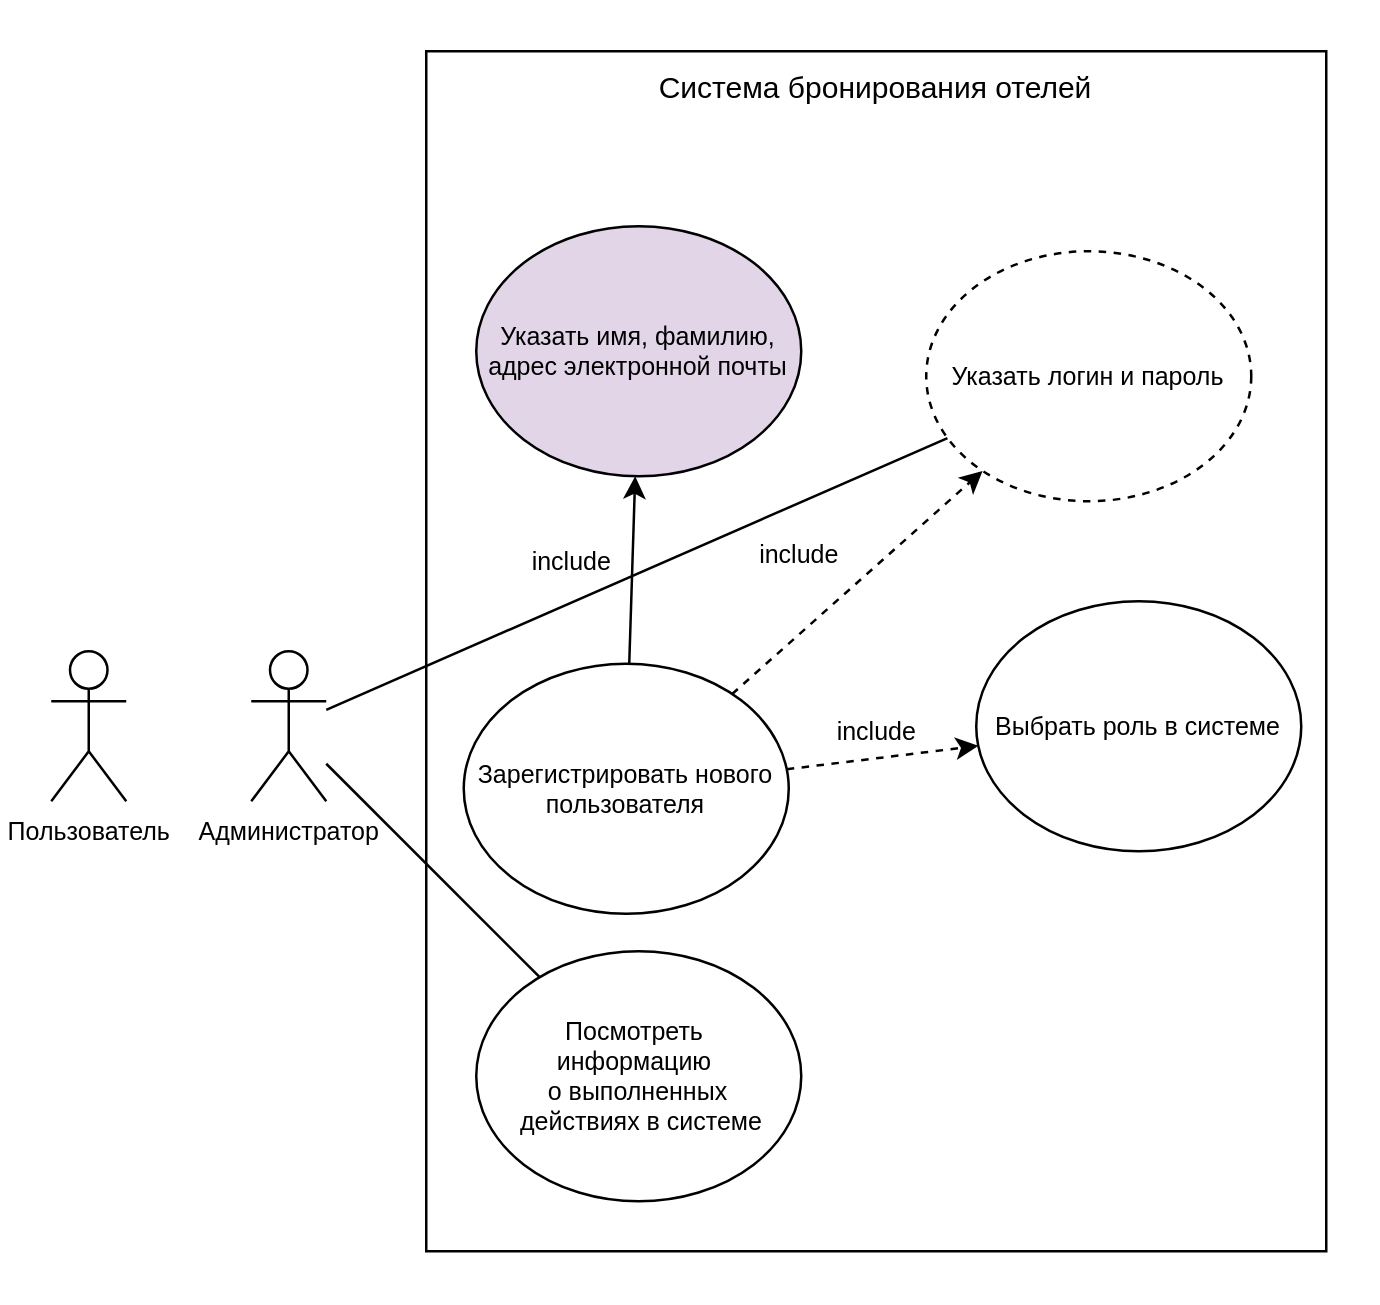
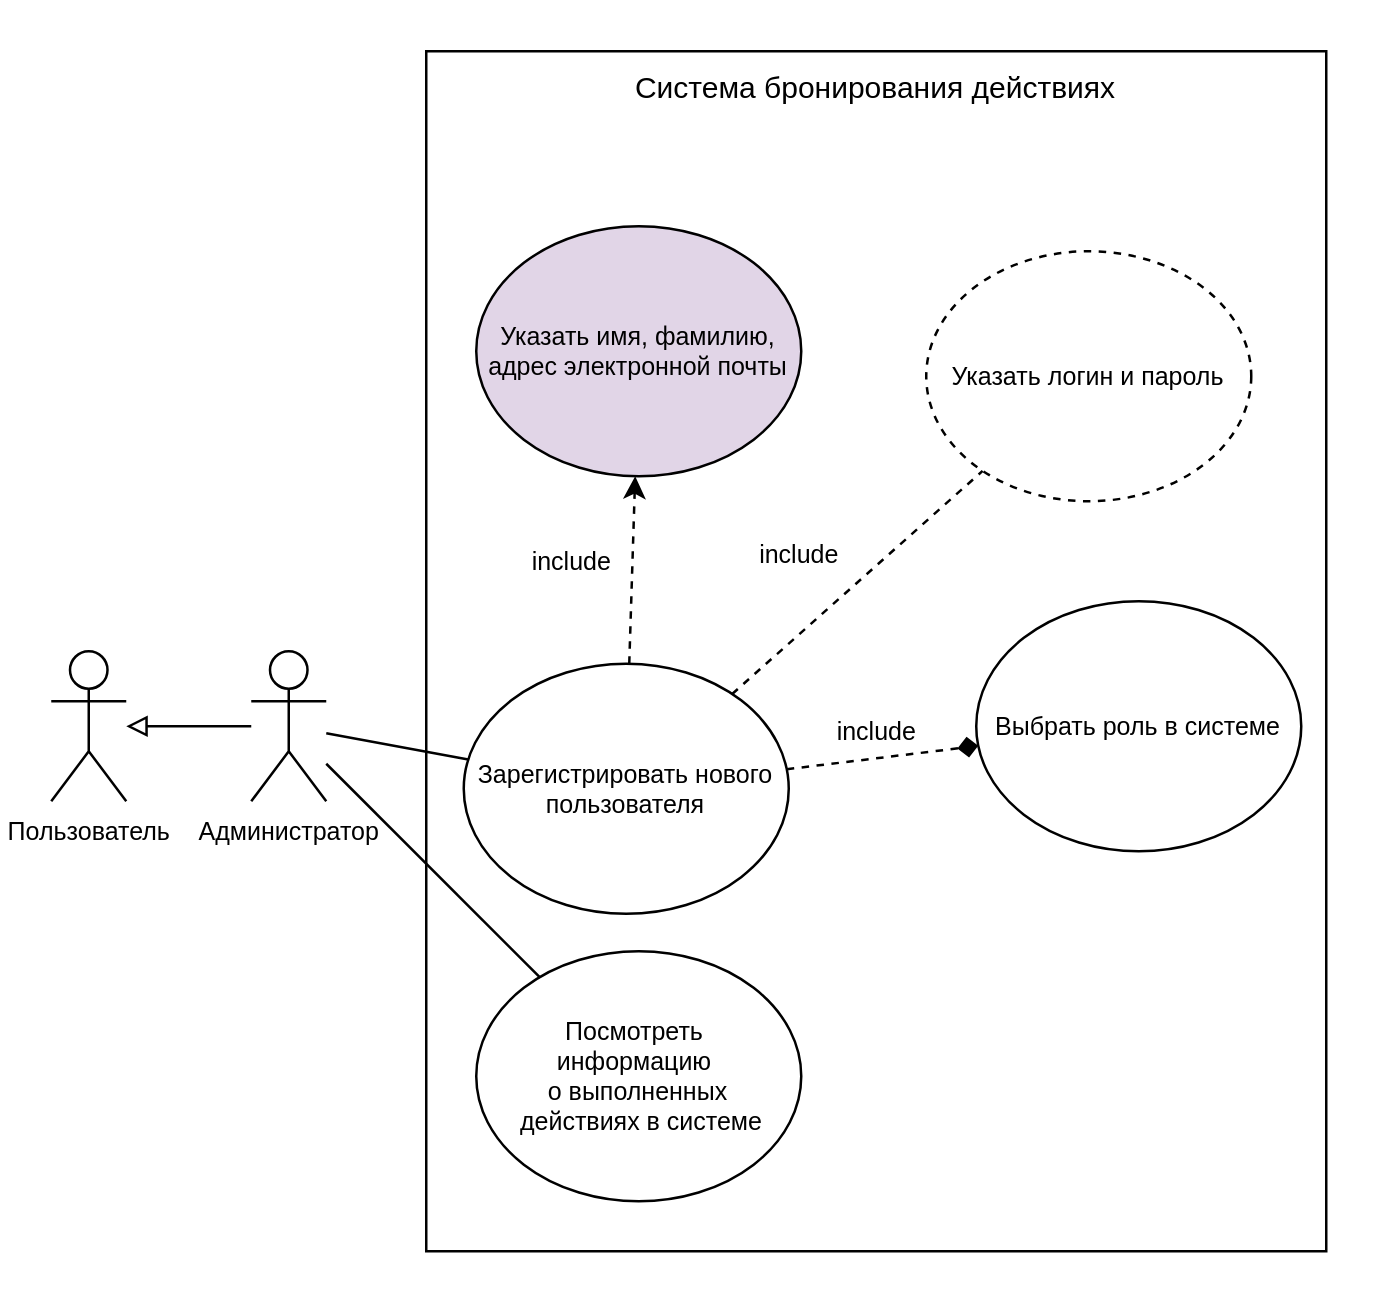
  <mxCell id="0" />
  <mxCell id="1" parent="0" />
  <mxCell id="2" value="" style="rounded=0;whiteSpace=wrap;html=1;" parent="1" vertex="1"><mxGeometry x="170" y="20" width="360" height="480" as="geometry" /></mxCell>
  <mxCell id="3" value="Администратор" style="shape=umlActor;verticalLabelPosition=bottom;verticalAlign=top;html=1;outlineConnect=0;fontSize=10;" parent="1" vertex="1"><mxGeometry x="100" y="260" width="30" height="60" as="geometry" /></mxCell>
  <mxCell id="4" value="Зарегистрировать нового пользователя" style="ellipse;whiteSpace=wrap;html=1;fontSize=10;" parent="1" vertex="1"><mxGeometry x="185" y="265" width="130" height="100" as="geometry" /></mxCell>
- <mxCell id="5" value="" style="endArrow=none;html=1;rounded=0;fontSize=10;" parent="1" source="3" target="12" edge="1"><mxGeometry width="50" height="50" relative="1" as="geometry"><mxPoint x="520" y="230" as="sourcePoint" /><mxPoint x="570" y="180" as="targetPoint" /></mxGeometry></mxCell>
+ <mxCell id="5" value="" style="endArrow=none;html=1;rounded=0;fontSize=10;" parent="1" source="3" target="4" edge="1"><mxGeometry width="50" height="50" relative="1" as="geometry"><mxPoint x="520" y="230" as="sourcePoint" /><mxPoint x="570" y="180" as="targetPoint" /></mxGeometry></mxCell>
  <mxCell id="6" value="" style="endArrow=none;html=1;rounded=0;fontSize=10;" parent="1" source="3" target="10" edge="1"><mxGeometry width="50" height="50" relative="1" as="geometry"><mxPoint x="300" y="269" as="sourcePoint" /><mxPoint x="218.152" y="464.465" as="targetPoint" /></mxGeometry></mxCell>
- <mxCell id="7" value="Система бронирования отелей" style="text;html=1;align=center;verticalAlign=middle;whiteSpace=wrap;rounded=0;" parent="1" vertex="1"><mxGeometry x="170" y="20" width="360" height="30" as="geometry" /></mxCell>
+ <mxCell id="7" value="Система бронирования действиях" style="text;html=1;align=center;verticalAlign=middle;whiteSpace=wrap;rounded=0;" parent="1" vertex="1"><mxGeometry x="170" y="20" width="360" height="30" as="geometry" /></mxCell>
  <mxCell id="8" value="Пользователь" style="shape=umlActor;verticalLabelPosition=bottom;verticalAlign=top;html=1;outlineConnect=0;fontSize=10;" parent="1" vertex="1"><mxGeometry x="20" y="260" width="30" height="60" as="geometry" /></mxCell>
+ <mxCell id="9" value="" style="endArrow=block;html=1;rounded=0;fontSize=10;endFill=0;" parent="1" source="3" target="8" edge="1"><mxGeometry width="50" height="50" relative="1" as="geometry"><mxPoint x="140" y="278" as="sourcePoint" /><mxPoint x="225" y="154" as="targetPoint" /></mxGeometry></mxCell>
  <mxCell id="10" value="Посмотреть&amp;nbsp;&lt;div&gt;информацию&amp;nbsp;&lt;div&gt;о выполненных&lt;/div&gt;&lt;div&gt;&amp;nbsp;действиях в системе&lt;/div&gt;&lt;/div&gt;" style="ellipse;whiteSpace=wrap;html=1;fontSize=10;" parent="1" vertex="1"><mxGeometry x="190" y="380" width="130" height="100" as="geometry" /></mxCell>
  <mxCell id="11" value="Указать имя, фамилию, адрес электронной почты" style="ellipse;whiteSpace=wrap;html=1;fontSize=10;fillColor=#e1d5e7;" parent="1" vertex="1"><mxGeometry x="190" y="90" width="130" height="100" as="geometry" /></mxCell>
  <mxCell id="12" value="Указать логин и пароль" style="ellipse;whiteSpace=wrap;html=1;fontSize=10;dashed=1;" parent="1" vertex="1"><mxGeometry x="370" y="100" width="130" height="100" as="geometry" /></mxCell>
  <mxCell id="13" value="Выбрать роль в системе" style="ellipse;whiteSpace=wrap;html=1;fontSize=10;" parent="1" vertex="1"><mxGeometry x="390" y="240" width="130" height="100" as="geometry" /></mxCell>
- <mxCell id="14" value="" style="endArrow=classic;dashed=0;html=1;rounded=0;endFill=1;startFill=0;startArrow=none;fontSize=10;" parent="1" source="4" target="11" edge="1"><mxGeometry width="50" height="50" relative="1" as="geometry"><mxPoint x="445" y="80" as="sourcePoint" /><mxPoint x="445" y="50" as="targetPoint" /></mxGeometry></mxCell>
+ <mxCell id="14" value="" style="endArrow=classic;dashed=1;html=1;rounded=0;endFill=1;startFill=0;startArrow=none;fontSize=10;" parent="1" source="4" target="11" edge="1"><mxGeometry width="50" height="50" relative="1" as="geometry"><mxPoint x="445" y="80" as="sourcePoint" /><mxPoint x="445" y="50" as="targetPoint" /></mxGeometry></mxCell>
  <mxCell id="15" value="include" style="edgeLabel;html=1;align=center;verticalAlign=middle;resizable=0;points=[];fontSize=10;" parent="14" vertex="1" connectable="0"><mxGeometry x="0.244" y="-2" relative="1" as="geometry"><mxPoint x="-27" y="5" as="offset" /></mxGeometry></mxCell>
- <mxCell id="16" value="" style="endArrow=classic;dashed=1;html=1;rounded=0;endFill=1;startFill=0;startArrow=none;fontSize=10;" parent="1" source="4" target="12" edge="1"><mxGeometry width="50" height="50" relative="1" as="geometry"><mxPoint x="265" y="250" as="sourcePoint" /><mxPoint x="265" y="200" as="targetPoint" /></mxGeometry></mxCell>
+ <mxCell id="16" value="" style="endArrow=none;dashed=1;html=1;rounded=0;endFill=1;startFill=0;startArrow=none;fontSize=10;" parent="1" source="4" target="12" edge="1"><mxGeometry width="50" height="50" relative="1" as="geometry"><mxPoint x="265" y="250" as="sourcePoint" /><mxPoint x="265" y="200" as="targetPoint" /></mxGeometry></mxCell>
  <mxCell id="17" value="include" style="edgeLabel;html=1;align=center;verticalAlign=middle;resizable=0;points=[];fontSize=10;" parent="16" vertex="1" connectable="0"><mxGeometry x="0.244" y="-2" relative="1" as="geometry"><mxPoint x="-37" y="-3" as="offset" /></mxGeometry></mxCell>
- <mxCell id="18" value="" style="endArrow=classic;dashed=1;html=1;rounded=0;endFill=1;startFill=0;startArrow=none;fontSize=10;" parent="1" source="4" target="13" edge="1"><mxGeometry width="50" height="50" relative="1" as="geometry"><mxPoint x="311" y="264" as="sourcePoint" /><mxPoint x="399" y="196" as="targetPoint" /></mxGeometry></mxCell>
+ <mxCell id="18" value="" style="endArrow=diamond;dashed=1;html=1;rounded=0;endFill=1;startFill=0;startArrow=none;fontSize=10;" parent="1" source="4" target="13" edge="1"><mxGeometry width="50" height="50" relative="1" as="geometry"><mxPoint x="311" y="264" as="sourcePoint" /><mxPoint x="399" y="196" as="targetPoint" /></mxGeometry></mxCell>
  <mxCell id="19" value="include" style="edgeLabel;html=1;align=center;verticalAlign=middle;resizable=0;points=[];fontSize=10;" parent="18" vertex="1" connectable="0"><mxGeometry x="0.244" y="-2" relative="1" as="geometry"><mxPoint x="-13" y="-12" as="offset" /></mxGeometry></mxCell>
